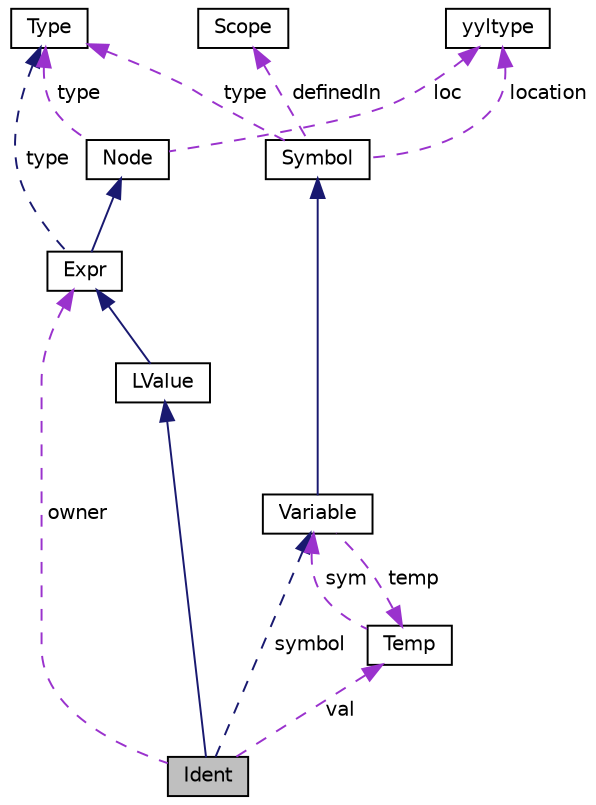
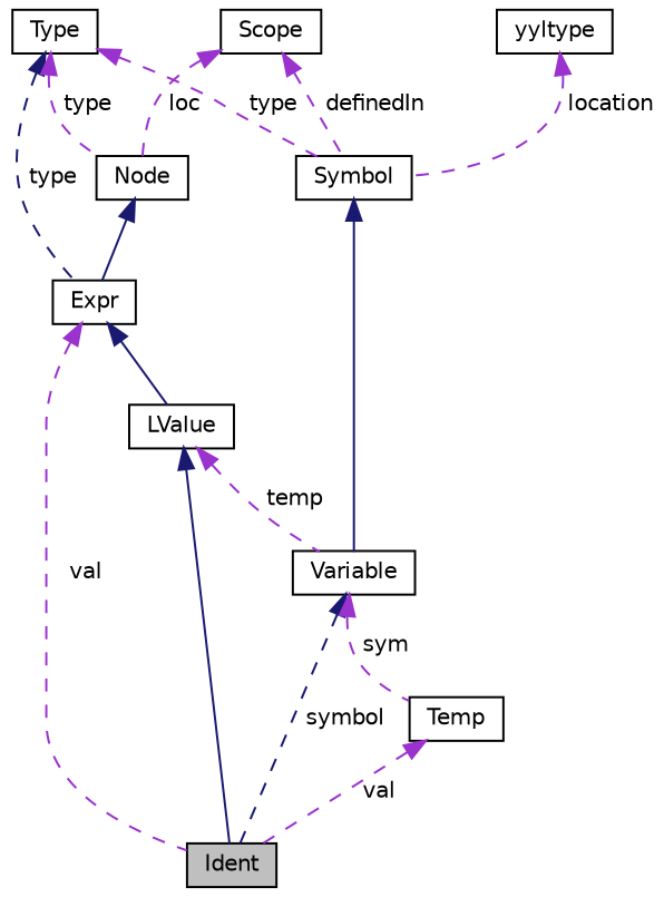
  digraph {
    node [color=black fillcolor=white fontname=Helvetica fontsize=10 shape=record style=filled]
    edge [color=darkorchid3 dir=back fontname=Helvetica fontsize=10 labelfontname=Helvetica labelfontsize=10 style=dashed]
    n1 [fillcolor=grey75 fontcolor=black height=0.2 label=Ident width=0.4]
    n2 [height=0.2 label=LValue width=0.4]
    n3 [height=0.2 label=Expr width=0.4]
    n4 [height=0.2 label="Node" width=0.4]
    n5 [height=0.2 label=yyltype width=0.4]
    n6 [height=0.2 label=Symbol width=0.4]
    n7 [height=0.2 label=Variable width=0.4]
    n8 [height=0.2 label=Type width=0.4]
    n9 [height=0.2 label=Temp width=0.4]
    n10 [height=0.2 label=Scope width=0.4]
    n2 -> n1 [color=midnightblue style=solid]
-   n3 -> n1 [label=" owner"]
+   n3 -> n1 [label=" val"]
    n3 -> n2 [color=midnightblue style=solid]
    n4 -> n3 [color=midnightblue style=solid]
-   n5 -> n4 [label=" loc"]
+   n10 -> n4 [label=" loc"]
    n5 -> n6 [label=" location"]
    n6 -> n7 [color=midnightblue style=solid]
    n7 -> n1 [color=midnightblue label=" symbol"]
    n7 -> n9 [label=" sym"]
    n8 -> n3 [color=midnightblue label=" type"]
    n8 -> n4 [label=" type"]
    n8 -> n6 [label=" type"]
    n9 -> n1 [label=" val"]
-   n9 -> n7 [label=" temp"]
+   n2 -> n7 [label=" temp"]
    n10 -> n6 [label=" definedIn"]
  }
